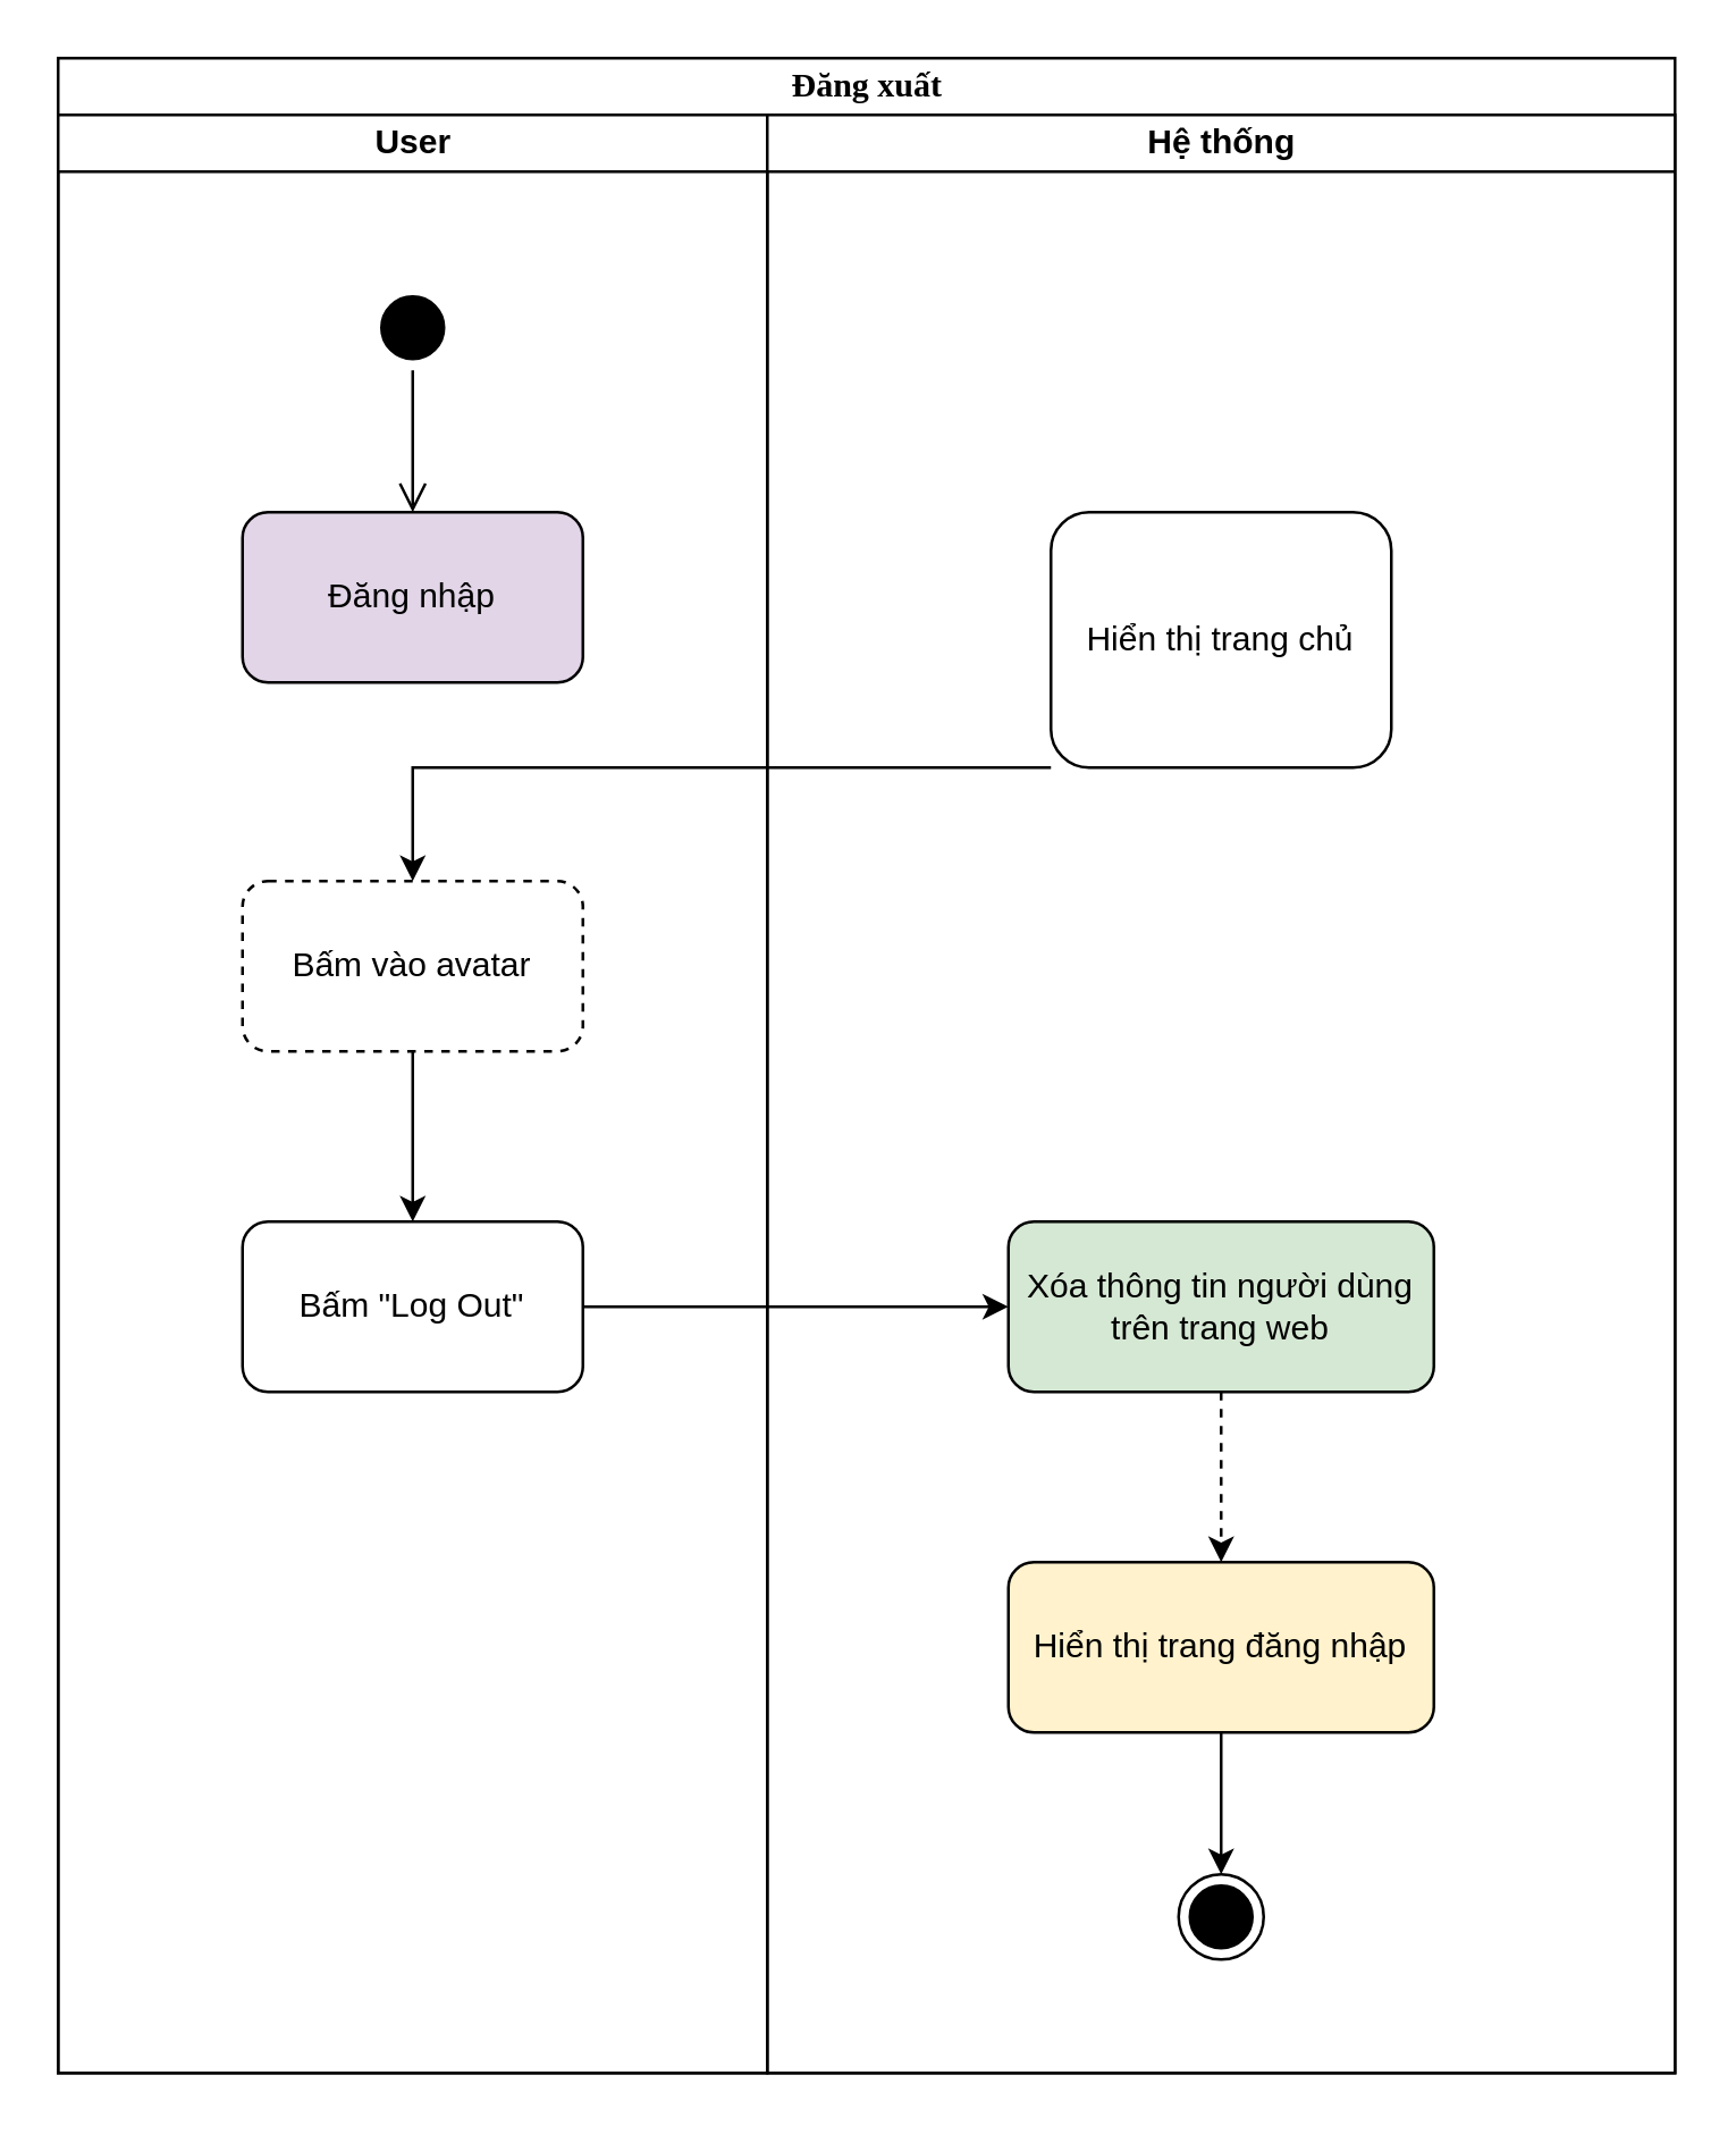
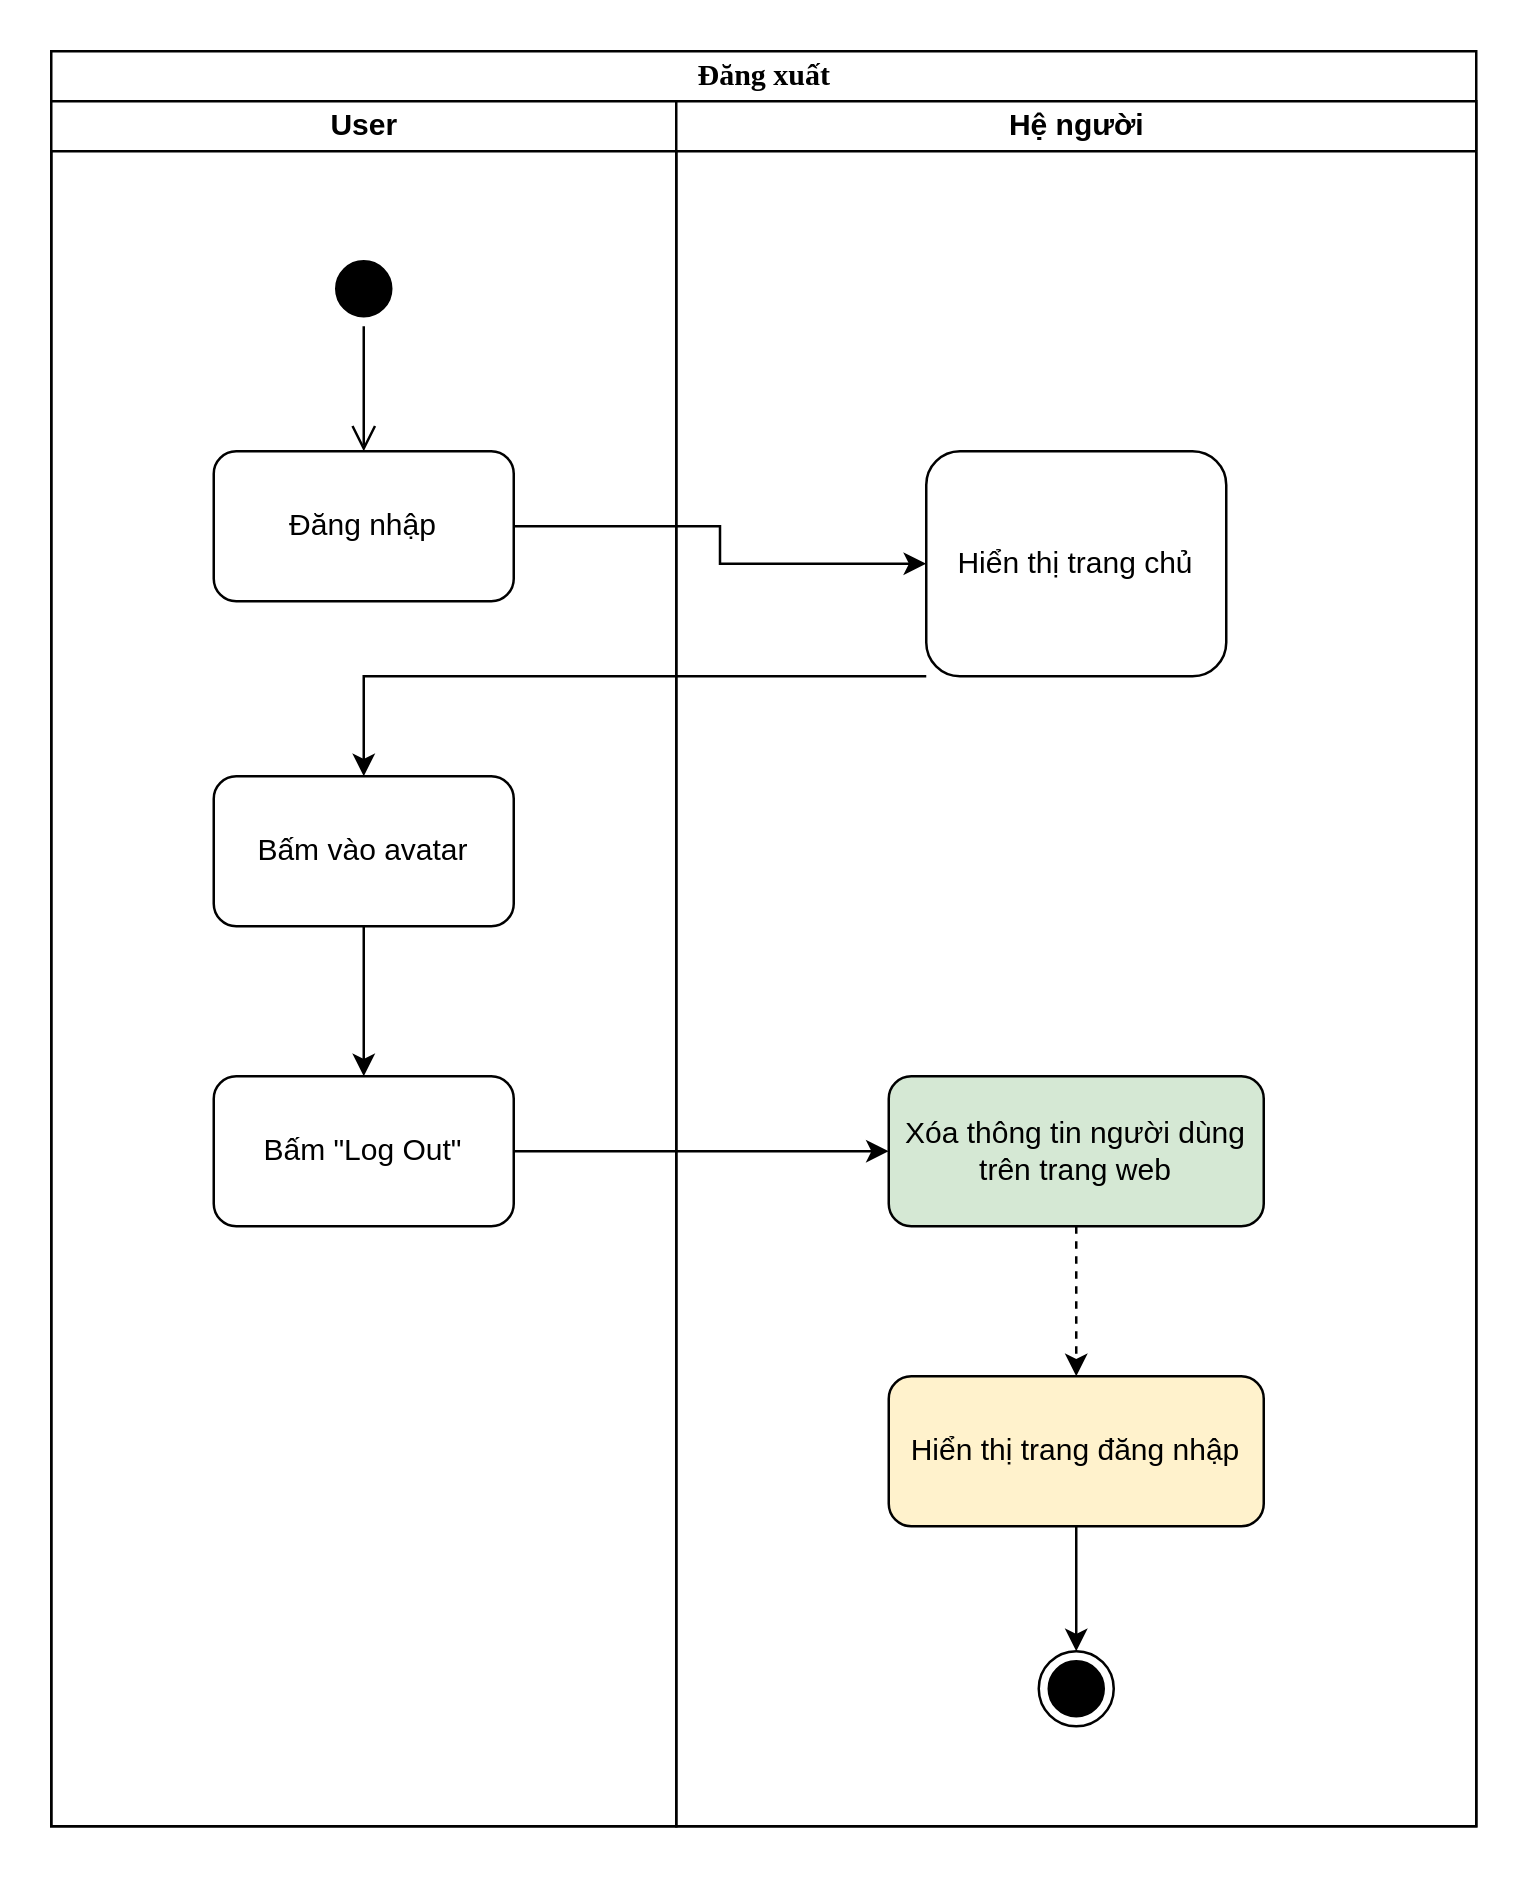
  <mxCell id="0" />
  <mxCell id="1" parent="0" />
  <mxCell id="2" value="Đăng xuất" style="swimlane;html=1;childLayout=stackLayout;startSize=20;rounded=0;shadow=0;comic=0;labelBackgroundColor=none;strokeWidth=1;fontFamily=Verdana;fontSize=12;align=center;" parent="1" vertex="1"><mxGeometry x="20" y="20" width="570" height="710" as="geometry" /></mxCell>
  <mxCell id="3" value="User" style="swimlane;html=1;startSize=20;" parent="2" vertex="1"><mxGeometry y="20" width="250" height="690" as="geometry" /></mxCell>
  <mxCell id="4" value="" style="ellipse;html=1;shape=startState;fillColor=#000000;strokeColor=#000000;" vertex="1" parent="3"><mxGeometry x="110" y="60" width="30" height="30" as="geometry" /></mxCell>
- <mxCell id="5" value="Đăng nhập" style="rounded=1;whiteSpace=wrap;html=1;strokeColor=#000000;fillColor=#e1d5e7;" vertex="1" parent="3"><mxGeometry x="65" y="140" width="120" height="60" as="geometry" /></mxCell>
+ <mxCell id="5" value="Đăng nhập" style="rounded=1;whiteSpace=wrap;html=1;strokeColor=#000000;" vertex="1" parent="3"><mxGeometry x="65" y="140" width="120" height="60" as="geometry" /></mxCell>
  <mxCell id="6" value="" style="edgeStyle=orthogonalEdgeStyle;html=1;verticalAlign=bottom;endArrow=open;endSize=8;strokeColor=#000000;rounded=0;" edge="1" source="4" parent="3" target="5"><mxGeometry relative="1" as="geometry"><mxPoint x="125" y="150" as="targetPoint" /></mxGeometry></mxCell>
  <mxCell id="7" style="edgeStyle=orthogonalEdgeStyle;rounded=0;orthogonalLoop=1;jettySize=auto;html=1;strokeColor=#000000;" edge="1" parent="3" source="8" target="9"><mxGeometry relative="1" as="geometry" /></mxCell>
- <mxCell id="8" value="Bấm vào avatar" style="rounded=1;whiteSpace=wrap;html=1;strokeColor=#000000;dashed=1;" vertex="1" parent="3"><mxGeometry x="65" y="270" width="120" height="60" as="geometry" /></mxCell>
+ <mxCell id="8" value="Bấm vào avatar" style="rounded=1;whiteSpace=wrap;html=1;strokeColor=#000000;" vertex="1" parent="3"><mxGeometry x="65" y="270" width="120" height="60" as="geometry" /></mxCell>
  <mxCell id="9" value="Bấm &quot;Log Out&quot;" style="rounded=1;whiteSpace=wrap;html=1;strokeColor=#000000;" vertex="1" parent="3"><mxGeometry x="65" y="390" width="120" height="60" as="geometry" /></mxCell>
- <mxCell id="10" value="Hệ thống" style="swimlane;html=1;startSize=20;" parent="2" vertex="1"><mxGeometry x="250" y="20" width="320" height="690" as="geometry" /></mxCell>
+ <mxCell id="10" value="Hệ người" style="swimlane;html=1;startSize=20;" parent="2" vertex="1"><mxGeometry x="250" y="20" width="320" height="690" as="geometry" /></mxCell>
  <mxCell id="11" value="Hiển thị trang chủ" style="rounded=1;whiteSpace=wrap;html=1;strokeColor=#000000;" vertex="1" parent="10"><mxGeometry x="100" y="140" width="120" height="90" as="geometry" /></mxCell>
  <mxCell id="12" style="edgeStyle=orthogonalEdgeStyle;rounded=0;orthogonalLoop=1;jettySize=auto;html=1;entryX=0.5;entryY=0;entryDx=0;entryDy=0;strokeColor=#000000;dashed=1;" edge="1" parent="10" source="13" target="16"><mxGeometry relative="1" as="geometry" /></mxCell>
  <mxCell id="13" value="Xóa thông tin người dùng trên trang web" style="rounded=1;whiteSpace=wrap;html=1;strokeColor=#000000;fillColor=#d5e8d4;" vertex="1" parent="10"><mxGeometry x="85" y="390" width="150" height="60" as="geometry" /></mxCell>
  <mxCell id="14" value="" style="ellipse;html=1;shape=endState;fillColor=#000000;strokeColor=#000000;" vertex="1" parent="10"><mxGeometry x="145" y="620" width="30" height="30" as="geometry" /></mxCell>
  <mxCell id="15" style="edgeStyle=orthogonalEdgeStyle;rounded=0;orthogonalLoop=1;jettySize=auto;html=1;strokeColor=#000000;" edge="1" parent="10" source="16" target="14"><mxGeometry relative="1" as="geometry" /></mxCell>
  <mxCell id="16" value="Hiển thị trang đăng nhập" style="rounded=1;whiteSpace=wrap;html=1;strokeColor=#000000;fillColor=#fff2cc;" vertex="1" parent="10"><mxGeometry x="85" y="510" width="150" height="60" as="geometry" /></mxCell>
+ <mxCell id="17" style="edgeStyle=orthogonalEdgeStyle;rounded=0;orthogonalLoop=1;jettySize=auto;html=1;entryX=0;entryY=0.5;entryDx=0;entryDy=0;strokeColor=#000000;" edge="1" parent="2" source="5" target="11"><mxGeometry relative="1" as="geometry" /></mxCell>
  <mxCell id="18" style="edgeStyle=orthogonalEdgeStyle;rounded=0;orthogonalLoop=1;jettySize=auto;html=1;strokeColor=#000000;" edge="1" parent="2" source="11" target="8"><mxGeometry relative="1" as="geometry"><Array as="points"><mxPoint x="410" y="250" /><mxPoint x="125" y="250" /></Array></mxGeometry></mxCell>
  <mxCell id="19" style="edgeStyle=orthogonalEdgeStyle;rounded=0;orthogonalLoop=1;jettySize=auto;html=1;entryX=0;entryY=0.5;entryDx=0;entryDy=0;strokeColor=#000000;" edge="1" parent="2" source="9" target="13"><mxGeometry relative="1" as="geometry" /></mxCell>
